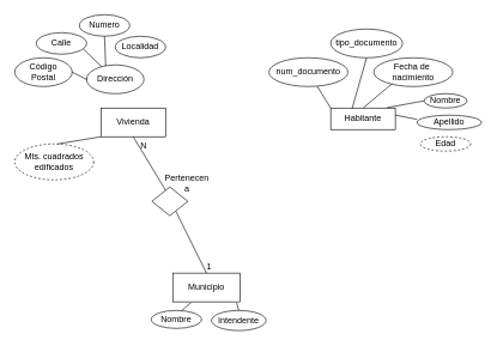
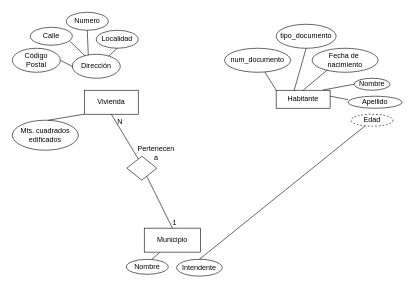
  <mxCell id="0" />
  <mxCell id="1" parent="0" />
  <mxCell id="2" value="Vivienda" style="rounded=0;whiteSpace=wrap;html=1;" parent="1" vertex="1"><mxGeometry x="140" y="150" width="90" height="40" as="geometry" /></mxCell>
  <mxCell id="3" value="Habitante" style="rounded=0;whiteSpace=wrap;html=1;" parent="1" vertex="1"><mxGeometry x="460" y="150" width="90" height="30" as="geometry" /></mxCell>
  <mxCell id="4" value="num_documento" style="ellipse;whiteSpace=wrap;html=1;" parent="1" vertex="1"><mxGeometry x="374" y="80" width="110" height="40" as="geometry" /></mxCell>
  <mxCell id="5" value="" style="endArrow=none;html=1;rounded=0;" parent="1" target="4" edge="1"><mxGeometry width="50" height="50" relative="1" as="geometry"><mxPoint x="460" y="150" as="sourcePoint" /><mxPoint x="510" y="100" as="targetPoint" /></mxGeometry></mxCell>
  <mxCell id="6" value="tipo_documento" style="ellipse;whiteSpace=wrap;html=1;" parent="1" vertex="1"><mxGeometry x="460" y="40" width="100" height="40" as="geometry" /></mxCell>
  <mxCell id="7" value="" style="endArrow=none;html=1;rounded=0;entryX=0.332;entryY=0.024;entryDx=0;entryDy=0;entryPerimeter=0;exitX=0.5;exitY=1;exitDx=0;exitDy=0;" parent="1" source="6" target="3" edge="1"><mxGeometry width="50" height="50" relative="1" as="geometry"><mxPoint x="350" y="220" as="sourcePoint" /><mxPoint x="400" y="170" as="targetPoint" /></mxGeometry></mxCell>
  <mxCell id="8" value="Fecha de&amp;nbsp;&lt;br&gt;nacimiento" style="ellipse;whiteSpace=wrap;html=1;" parent="1" vertex="1"><mxGeometry x="520" y="80" width="110" height="40" as="geometry" /></mxCell>
  <mxCell id="9" value="" style="endArrow=none;html=1;rounded=0;entryX=0.232;entryY=0.9;entryDx=0;entryDy=0;entryPerimeter=0;exitX=0.5;exitY=0;exitDx=0;exitDy=0;" parent="1" source="3" target="8" edge="1"><mxGeometry width="50" height="50" relative="1" as="geometry"><mxPoint x="350" y="220" as="sourcePoint" /><mxPoint x="400" y="170" as="targetPoint" /></mxGeometry></mxCell>
  <mxCell id="10" value="Nombre" style="ellipse;whiteSpace=wrap;html=1;" parent="1" vertex="1"><mxGeometry x="590" y="130" width="60" height="20" as="geometry" /></mxCell>
  <mxCell id="11" value="Apellido" style="ellipse;whiteSpace=wrap;html=1;" parent="1" vertex="1"><mxGeometry x="580" y="160" width="90" height="20" as="geometry" /></mxCell>
  <mxCell id="12" value="" style="endArrow=none;html=1;rounded=0;entryX=0;entryY=0.5;entryDx=0;entryDy=0;exitX=0.87;exitY=-0.014;exitDx=0;exitDy=0;exitPerimeter=0;" parent="1" source="3" target="10" edge="1"><mxGeometry width="50" height="50" relative="1" as="geometry"><mxPoint x="550" y="170" as="sourcePoint" /><mxPoint x="600" y="120" as="targetPoint" /></mxGeometry></mxCell>
  <mxCell id="13" value="" style="endArrow=none;html=1;rounded=0;entryX=0.002;entryY=0.286;entryDx=0;entryDy=0;entryPerimeter=0;exitX=0.999;exitY=0.329;exitDx=0;exitDy=0;exitPerimeter=0;" parent="1" source="3" target="11" edge="1"><mxGeometry width="50" height="50" relative="1" as="geometry"><mxPoint x="550" y="170" as="sourcePoint" /><mxPoint x="600" y="120" as="targetPoint" /></mxGeometry></mxCell>
  <mxCell id="14" value="Edad" style="ellipse;whiteSpace=wrap;html=1;shadow=0;strokeColor=default;dashed=1;" parent="1" vertex="1"><mxGeometry x="585" y="190" width="70" height="20" as="geometry" /></mxCell>
  <mxCell id="15" value="Municipio" style="rounded=0;whiteSpace=wrap;html=1;" parent="1" vertex="1"><mxGeometry x="240" y="380" width="94" height="40" as="geometry" /></mxCell>
  <mxCell id="16" value="" style="endArrow=none;html=1;rounded=0;entryX=0.5;entryY=1;entryDx=0;entryDy=0;exitX=0.389;exitY=0.129;exitDx=0;exitDy=0;exitPerimeter=0;" parent="1" source="18" target="2" edge="1"><mxGeometry width="50" height="50" relative="1" as="geometry"><mxPoint x="270" y="290" as="sourcePoint" /><mxPoint x="320" y="240" as="targetPoint" /></mxGeometry></mxCell>
  <mxCell id="17" value="" style="endArrow=none;html=1;rounded=0;entryX=0.666;entryY=0.843;entryDx=0;entryDy=0;exitX=0.5;exitY=0;exitDx=0;exitDy=0;entryPerimeter=0;" parent="1" source="15" target="18" edge="1"><mxGeometry width="50" height="50" relative="1" as="geometry"><mxPoint x="287" y="380" as="sourcePoint" /><mxPoint x="185" y="190" as="targetPoint" /></mxGeometry></mxCell>
  <mxCell id="18" value="" style="rhombus;whiteSpace=wrap;html=1;" parent="1" vertex="1"><mxGeometry x="211" y="260" width="50" height="40" as="geometry" /></mxCell>
  <mxCell id="19" value="N" style="text;html=1;strokeColor=none;fillColor=none;align=center;verticalAlign=middle;whiteSpace=wrap;rounded=0;" parent="1" vertex="1"><mxGeometry x="170" y="190" width="60" height="25" as="geometry" /></mxCell>
  <mxCell id="20" value="1" style="text;html=1;strokeColor=none;fillColor=none;align=center;verticalAlign=middle;whiteSpace=wrap;rounded=0;" parent="1" vertex="1"><mxGeometry x="261" y="357" width="60" height="30" as="geometry" /></mxCell>
  <mxCell id="21" value="Pertenecen a" style="text;html=1;strokeColor=none;fillColor=none;align=center;verticalAlign=middle;whiteSpace=wrap;rounded=0;" parent="1" vertex="1"><mxGeometry x="230" y="240" width="60" height="30" as="geometry" /></mxCell>
  <mxCell id="22" value="Nombre" style="ellipse;whiteSpace=wrap;html=1;" parent="1" vertex="1"><mxGeometry x="210" y="432" width="70" height="25" as="geometry" /></mxCell>
  <mxCell id="23" value="Intendente" style="ellipse;whiteSpace=wrap;html=1;" parent="1" vertex="1"><mxGeometry x="294" y="432" width="76" height="28" as="geometry" /></mxCell>
- <mxCell id="24" value="" style="endArrow=none;html=1;rounded=0;entryX=0.947;entryY=1.04;entryDx=0;entryDy=0;entryPerimeter=0;exitX=0.5;exitY=0;exitDx=0;exitDy=0;" parent="1" source="23" target="15" edge="1"><mxGeometry width="50" height="50" relative="1" as="geometry"><mxPoint x="300" y="450" as="sourcePoint" /><mxPoint x="350" y="400" as="targetPoint" /></mxGeometry></mxCell>
+ <mxCell id="24" value="" style="endArrow=none;html=1;rounded=0;exitX=0.5;exitY=0;exitDx=0;exitDy=0;" parent="1" source="23" target="14" edge="1"><mxGeometry width="50" height="50" relative="1" as="geometry"><mxPoint x="300" y="450" as="sourcePoint" /><mxPoint x="350" y="400" as="targetPoint" /></mxGeometry></mxCell>
  <mxCell id="25" value="" style="endArrow=none;html=1;rounded=0;exitX=0.606;exitY=0.007;exitDx=0;exitDy=0;exitPerimeter=0;entryX=0.271;entryY=1.026;entryDx=0;entryDy=0;entryPerimeter=0;" parent="1" source="22" target="15" edge="1"><mxGeometry width="50" height="50" relative="1" as="geometry"><mxPoint x="220" y="460" as="sourcePoint" /><mxPoint x="270" y="410" as="targetPoint" /></mxGeometry></mxCell>
  <mxCell id="26" value="Dirección" style="ellipse;whiteSpace=wrap;html=1;" parent="1" vertex="1"><mxGeometry x="120" y="90" width="80" height="40" as="geometry" /></mxCell>
  <mxCell id="27" value="Calle" style="ellipse;whiteSpace=wrap;html=1;" parent="1" vertex="1"><mxGeometry x="50" y="45" width="70" height="30" as="geometry" /></mxCell>
  <mxCell id="28" value="Numero" style="ellipse;whiteSpace=wrap;html=1;" parent="1" vertex="1"><mxGeometry x="110" y="20" width="70" height="30" as="geometry" /></mxCell>
  <mxCell id="29" value="Localidad" style="ellipse;whiteSpace=wrap;html=1;" parent="1" vertex="1"><mxGeometry x="160" y="50" width="70" height="30" as="geometry" /></mxCell>
  <mxCell id="30" value="Código &lt;br&gt;Postal" style="ellipse;whiteSpace=wrap;html=1;" parent="1" vertex="1"><mxGeometry x="20" y="80" width="80" height="40" as="geometry" /></mxCell>
  <mxCell id="31" value="" style="endArrow=none;html=1;rounded=0;entryX=0.5;entryY=1;entryDx=0;entryDy=0;exitX=0.333;exitY=0.033;exitDx=0;exitDy=0;exitPerimeter=0;" parent="1" source="26" target="28" edge="1"><mxGeometry width="50" height="50" relative="1" as="geometry"><mxPoint x="110" y="80" as="sourcePoint" /><mxPoint x="160" y="30" as="targetPoint" /></mxGeometry></mxCell>
  <mxCell id="32" value="" style="endArrow=none;html=1;rounded=0;entryX=0.01;entryY=0.514;entryDx=0;entryDy=0;entryPerimeter=0;exitX=1;exitY=0.5;exitDx=0;exitDy=0;" parent="1" source="30" target="26" edge="1"><mxGeometry width="50" height="50" relative="1" as="geometry"><mxPoint x="90" y="100" as="sourcePoint" /><mxPoint x="140" y="50" as="targetPoint" /></mxGeometry></mxCell>
  <mxCell id="33" value="" style="endArrow=none;html=1;rounded=0;exitX=0.938;exitY=0.767;exitDx=0;exitDy=0;exitPerimeter=0;" parent="1" source="27" target="26" edge="1"><mxGeometry width="50" height="50" relative="1" as="geometry"><mxPoint x="80" y="100" as="sourcePoint" /><mxPoint x="130" y="50" as="targetPoint" /></mxGeometry></mxCell>
- <mxCell id="35" value="Mts. cuadrados&lt;br&gt;edificados" style="ellipse;whiteSpace=wrap;html=1;dashed=1;" parent="1" vertex="1"><mxGeometry x="20" y="200" width="110" height="50" as="geometry" /></mxCell>
+ <mxCell id="34" value="" style="endArrow=none;html=1;rounded=0;entryX=0.5;entryY=1;entryDx=0;entryDy=0;exitX=0.763;exitY=0.075;exitDx=0;exitDy=0;exitPerimeter=0;" parent="1" source="26" target="29" edge="1"><mxGeometry width="50" height="50" relative="1" as="geometry"><mxPoint x="110" y="80" as="sourcePoint" /><mxPoint x="160" y="30" as="targetPoint" /></mxGeometry></mxCell>
+ <mxCell id="35" value="Mts. cuadrados&lt;br&gt;edificados" style="ellipse;whiteSpace=wrap;html=1;" parent="1" vertex="1"><mxGeometry x="20" y="200" width="110" height="50" as="geometry" /></mxCell>
  <mxCell id="36" value="" style="endArrow=none;html=1;rounded=0;exitX=0.545;exitY=0;exitDx=0;exitDy=0;exitPerimeter=0;entryX=0;entryY=1;entryDx=0;entryDy=0;" parent="1" source="35" target="2" edge="1"><mxGeometry width="50" height="50" relative="1" as="geometry"><mxPoint x="120" y="230" as="sourcePoint" /><mxPoint x="170" y="180" as="targetPoint" /></mxGeometry></mxCell>
